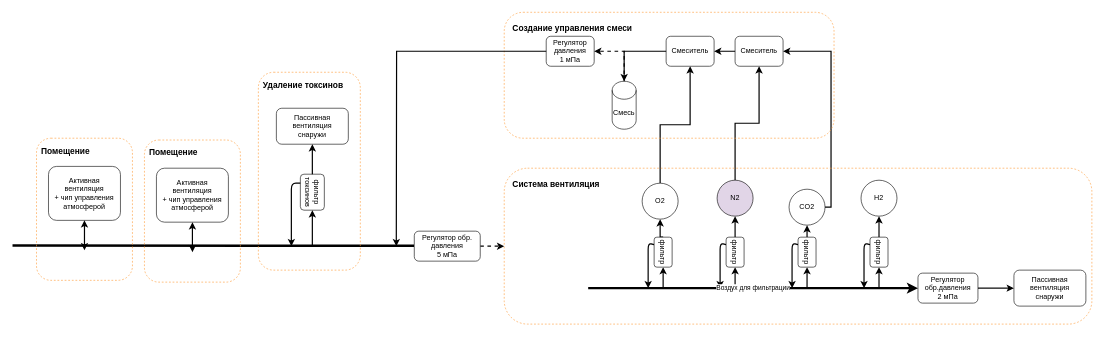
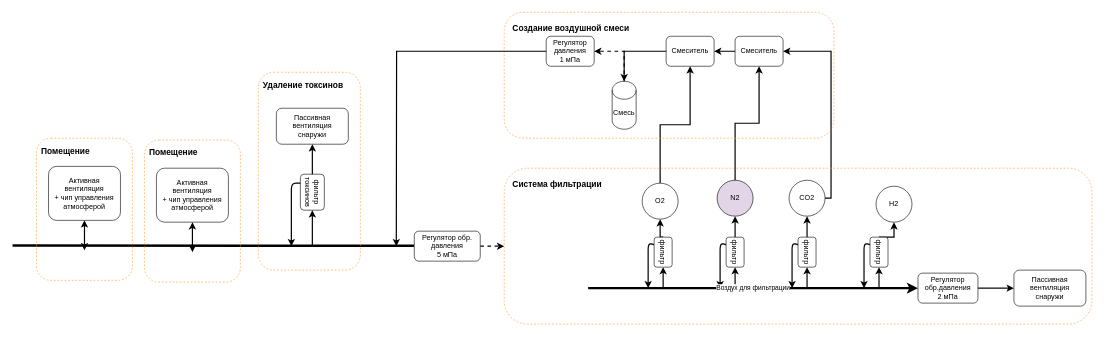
  <mxCell id="0" />
  <mxCell id="1" parent="0" />
  <mxCell id="2" style="edgeStyle=orthogonalEdgeStyle;rounded=0;orthogonalLoop=1;jettySize=auto;html=1;entryX=0.5;entryY=1;entryDx=0;entryDy=0;strokeWidth=2;" edge="1" parent="1" source="10" target="35"><mxGeometry relative="1" as="geometry" /></mxCell>
  <mxCell id="3" style="edgeStyle=orthogonalEdgeStyle;rounded=0;orthogonalLoop=1;jettySize=auto;html=1;entryX=0.5;entryY=1;entryDx=0;entryDy=0;strokeWidth=2;" edge="1" parent="1" source="15" target="34"><mxGeometry relative="1" as="geometry" /></mxCell>
  <mxCell id="4" style="edgeStyle=orthogonalEdgeStyle;rounded=0;orthogonalLoop=1;jettySize=auto;html=1;entryX=1;entryY=0.5;entryDx=0;entryDy=0;strokeWidth=2;" edge="1" parent="1" source="20" target="34"><mxGeometry relative="1" as="geometry"><Array as="points"><mxPoint x="1385" y="85" /></Array></mxGeometry></mxCell>
  <mxCell id="5" value="" style="endArrow=none;html=1;strokeWidth=4;fontSize=14;" edge="1" parent="1"><mxGeometry width="50" height="50" relative="1" as="geometry"><mxPoint x="689.54" y="409.425" as="sourcePoint" /><mxPoint x="20" y="409" as="targetPoint" /></mxGeometry></mxCell>
  <mxCell id="6" value="" style="group" vertex="1" connectable="0" parent="1"><mxGeometry x="840" y="280" width="980" height="260" as="geometry" /></mxCell>
- <mxCell id="7" value="Система вентиляция" style="rounded=1;whiteSpace=wrap;html=1;fillColor=none;dashed=1;strokeColor=#FF9933;glass=0;shadow=0;align=left;verticalAlign=top;fontSize=14;fontStyle=1;spacing=14;" vertex="1" parent="6"><mxGeometry width="980" height="260" as="geometry" /></mxCell>
+ <mxCell id="7" value="Система фильтрации" style="rounded=1;whiteSpace=wrap;html=1;fillColor=none;dashed=1;strokeColor=#FF9933;glass=0;shadow=0;align=left;verticalAlign=top;fontSize=14;fontStyle=1;spacing=14;" vertex="1" parent="6"><mxGeometry width="980" height="260" as="geometry" /></mxCell>
  <mxCell id="8" value="" style="endArrow=classic;html=1;entryX=1;entryY=0.5;entryDx=0;entryDy=0;strokeWidth=2;" edge="1" parent="6" target="12"><mxGeometry width="50" height="50" relative="1" as="geometry"><mxPoint x="265" y="200" as="sourcePoint" /><mxPoint x="260" y="150" as="targetPoint" /></mxGeometry></mxCell>
  <mxCell id="9" value="" style="endArrow=classic;html=1;exitX=0.25;exitY=1;exitDx=0;exitDy=0;strokeWidth=2;" edge="1" parent="6" source="12"><mxGeometry width="50" height="50" relative="1" as="geometry"><mxPoint x="240" y="130" as="sourcePoint" /><mxPoint x="240" y="200" as="targetPoint" /><Array as="points"><mxPoint x="240" y="125" /></Array></mxGeometry></mxCell>
  <mxCell id="10" value="О2" style="ellipse;whiteSpace=wrap;html=1;aspect=fixed;" vertex="1" parent="6"><mxGeometry x="230" y="25" width="60" height="60" as="geometry" /></mxCell>
  <mxCell id="11" style="edgeStyle=orthogonalEdgeStyle;rounded=0;orthogonalLoop=1;jettySize=auto;html=1;exitX=0;exitY=0.5;exitDx=0;exitDy=0;entryX=0.5;entryY=1;entryDx=0;entryDy=0;strokeWidth=2;" edge="1" parent="6" source="12" target="10"><mxGeometry relative="1" as="geometry" /></mxCell>
  <mxCell id="12" value="фильтр" style="rounded=1;whiteSpace=wrap;html=1;rotation=90;" vertex="1" parent="6"><mxGeometry x="240" y="125" width="50" height="30" as="geometry" /></mxCell>
  <mxCell id="13" value="" style="endArrow=classic;html=1;entryX=1;entryY=0.5;entryDx=0;entryDy=0;strokeWidth=2;" edge="1" parent="6" target="17"><mxGeometry width="50" height="50" relative="1" as="geometry"><mxPoint x="385" y="200" as="sourcePoint" /><mxPoint x="380" y="150" as="targetPoint" /></mxGeometry></mxCell>
  <mxCell id="14" value="" style="endArrow=classic;html=1;exitX=0.25;exitY=1;exitDx=0;exitDy=0;strokeWidth=2;" edge="1" parent="6" source="17"><mxGeometry width="50" height="50" relative="1" as="geometry"><mxPoint x="360" y="130" as="sourcePoint" /><mxPoint x="360" y="200" as="targetPoint" /><Array as="points"><mxPoint x="360" y="125" /></Array></mxGeometry></mxCell>
  <mxCell id="15" value="N2" style="ellipse;whiteSpace=wrap;html=1;aspect=fixed;fillColor=#e1d5e7;" vertex="1" parent="6"><mxGeometry x="355" y="20" width="60" height="60" as="geometry" /></mxCell>
  <mxCell id="16" style="edgeStyle=orthogonalEdgeStyle;rounded=0;orthogonalLoop=1;jettySize=auto;html=1;exitX=0;exitY=0.5;exitDx=0;exitDy=0;entryX=0.5;entryY=1;entryDx=0;entryDy=0;strokeWidth=2;" edge="1" parent="6" source="17" target="15"><mxGeometry relative="1" as="geometry" /></mxCell>
  <mxCell id="17" value="фильтр" style="rounded=1;whiteSpace=wrap;html=1;rotation=90;" vertex="1" parent="6"><mxGeometry x="360" y="125" width="50" height="30" as="geometry" /></mxCell>
  <mxCell id="18" value="" style="endArrow=classic;html=1;entryX=1;entryY=0.5;entryDx=0;entryDy=0;strokeWidth=2;" edge="1" parent="6" target="22"><mxGeometry width="50" height="50" relative="1" as="geometry"><mxPoint x="505" y="200" as="sourcePoint" /><mxPoint x="500" y="150" as="targetPoint" /></mxGeometry></mxCell>
  <mxCell id="19" value="" style="endArrow=classic;html=1;exitX=0.25;exitY=1;exitDx=0;exitDy=0;strokeWidth=2;" edge="1" parent="6" source="22"><mxGeometry width="50" height="50" relative="1" as="geometry"><mxPoint x="480" y="130" as="sourcePoint" /><mxPoint x="480" y="200" as="targetPoint" /><Array as="points"><mxPoint x="480" y="125" /></Array></mxGeometry></mxCell>
- <mxCell id="20" value="CO2" style="ellipse;whiteSpace=wrap;html=1;aspect=fixed;" vertex="1" parent="6"><mxGeometry x="475" y="35" width="60" height="60" as="geometry" /></mxCell>
+ <mxCell id="20" value="CO2" style="ellipse;whiteSpace=wrap;html=1;aspect=fixed;" vertex="1" parent="6"><mxGeometry x="475" y="20" width="60" height="60" as="geometry" /></mxCell>
  <mxCell id="21" style="edgeStyle=orthogonalEdgeStyle;rounded=0;orthogonalLoop=1;jettySize=auto;html=1;exitX=0;exitY=0.5;exitDx=0;exitDy=0;entryX=0.5;entryY=1;entryDx=0;entryDy=0;strokeWidth=2;" edge="1" parent="6" source="22" target="20"><mxGeometry relative="1" as="geometry" /></mxCell>
  <mxCell id="22" value="фильтр" style="rounded=1;whiteSpace=wrap;html=1;rotation=90;" vertex="1" parent="6"><mxGeometry x="480" y="125" width="50" height="30" as="geometry" /></mxCell>
  <mxCell id="23" value="" style="endArrow=classic;html=1;entryX=1;entryY=0.5;entryDx=0;entryDy=0;strokeWidth=2;" edge="1" parent="6" target="27"><mxGeometry width="50" height="50" relative="1" as="geometry"><mxPoint x="625" y="200" as="sourcePoint" /><mxPoint x="620" y="150" as="targetPoint" /></mxGeometry></mxCell>
  <mxCell id="24" value="" style="endArrow=classic;html=1;exitX=0.25;exitY=1;exitDx=0;exitDy=0;strokeWidth=2;" edge="1" parent="6" source="27"><mxGeometry width="50" height="50" relative="1" as="geometry"><mxPoint x="600" y="130" as="sourcePoint" /><mxPoint x="600" y="200" as="targetPoint" /><Array as="points"><mxPoint x="600" y="125" /></Array></mxGeometry></mxCell>
- <mxCell id="25" value="H2" style="ellipse;whiteSpace=wrap;html=1;aspect=fixed;" vertex="1" parent="6"><mxGeometry x="595" y="20" width="60" height="60" as="geometry" /></mxCell>
+ <mxCell id="25" value="H2" style="ellipse;whiteSpace=wrap;html=1;aspect=fixed;" vertex="1" parent="6"><mxGeometry x="620" y="30" width="60" height="60" as="geometry" /></mxCell>
  <mxCell id="26" style="edgeStyle=orthogonalEdgeStyle;rounded=0;orthogonalLoop=1;jettySize=auto;html=1;exitX=0;exitY=0.5;exitDx=0;exitDy=0;entryX=0.5;entryY=1;entryDx=0;entryDy=0;strokeWidth=2;" edge="1" parent="6" source="27" target="25"><mxGeometry relative="1" as="geometry" /></mxCell>
  <mxCell id="27" value="фильтр" style="rounded=1;whiteSpace=wrap;html=1;rotation=90;" vertex="1" parent="6"><mxGeometry x="600" y="125" width="50" height="30" as="geometry" /></mxCell>
  <mxCell id="28" value="Воздух для фильтрации" style="endArrow=classic;html=1;entryX=0;entryY=0.5;entryDx=0;entryDy=0;strokeWidth=4;" edge="1" parent="6"><mxGeometry width="50" height="50" relative="1" as="geometry"><mxPoint x="140" y="200" as="sourcePoint" /><mxPoint x="690" y="200" as="targetPoint" /></mxGeometry></mxCell>
  <mxCell id="29" style="edgeStyle=orthogonalEdgeStyle;rounded=0;orthogonalLoop=1;jettySize=auto;html=1;entryX=0;entryY=0.5;entryDx=0;entryDy=0;strokeWidth=2;fontSize=14;exitX=1;exitY=0.5;exitDx=0;exitDy=0;" edge="1" parent="6" source="31" target="30"><mxGeometry relative="1" as="geometry"><mxPoint x="820" y="200" as="sourcePoint" /></mxGeometry></mxCell>
  <mxCell id="30" value="Пассивная вентиляция&lt;br&gt;снаружи" style="whiteSpace=wrap;html=1;rounded=1;" vertex="1" parent="6"><mxGeometry x="850" y="170" width="120" height="60" as="geometry" /></mxCell>
  <mxCell id="31" value="Регулятор обр.давления&lt;br&gt;2 мПа" style="rounded=1;whiteSpace=wrap;html=1;" vertex="1" parent="6"><mxGeometry x="690" y="175" width="100" height="50" as="geometry" /></mxCell>
  <mxCell id="32" value="" style="group" vertex="1" connectable="0" parent="1"><mxGeometry x="880" y="20" width="550" height="210" as="geometry" /></mxCell>
- <mxCell id="33" value="Создание управления смеси" style="rounded=1;whiteSpace=wrap;html=1;fillColor=none;dashed=1;strokeColor=#FF9933;glass=0;shadow=0;align=left;verticalAlign=top;fontSize=14;fontStyle=1;spacing=14;" vertex="1" parent="32"><mxGeometry x="-40" width="550" height="210" as="geometry" /></mxCell>
+ <mxCell id="33" value="Создание воздушной смеси" style="rounded=1;whiteSpace=wrap;html=1;fillColor=none;dashed=1;strokeColor=#FF9933;glass=0;shadow=0;align=left;verticalAlign=top;fontSize=14;fontStyle=1;spacing=14;" vertex="1" parent="32"><mxGeometry x="-40" width="550" height="210" as="geometry" /></mxCell>
  <mxCell id="34" value="Смеситель" style="rounded=1;whiteSpace=wrap;html=1;" vertex="1" parent="32"><mxGeometry x="345" y="40" width="80" height="50" as="geometry" /></mxCell>
  <mxCell id="35" value="Смеситель" style="rounded=1;whiteSpace=wrap;html=1;" vertex="1" parent="32"><mxGeometry x="230" y="40" width="80" height="50" as="geometry" /></mxCell>
  <mxCell id="36" style="edgeStyle=orthogonalEdgeStyle;rounded=0;orthogonalLoop=1;jettySize=auto;html=1;entryX=1;entryY=0.5;entryDx=0;entryDy=0;strokeWidth=2;" edge="1" parent="32" source="34" target="35"><mxGeometry relative="1" as="geometry" /></mxCell>
  <mxCell id="37" value="Смесь" style="shape=cylinder3;whiteSpace=wrap;html=1;boundedLbl=1;backgroundOutline=1;size=15;" vertex="1" parent="32"><mxGeometry x="140" y="115" width="40" height="80" as="geometry" /></mxCell>
  <mxCell id="38" style="edgeStyle=orthogonalEdgeStyle;rounded=0;orthogonalLoop=1;jettySize=auto;html=1;exitX=0;exitY=0.5;exitDx=0;exitDy=0;strokeWidth=2;entryX=0.5;entryY=0;entryDx=0;entryDy=0;entryPerimeter=0;" edge="1" parent="32" source="35" target="37"><mxGeometry relative="1" as="geometry"><mxPoint x="130" y="65" as="targetPoint" /></mxGeometry></mxCell>
  <mxCell id="39" value="Регулятор давления&lt;br&gt;1 мПа" style="rounded=1;whiteSpace=wrap;html=1;" vertex="1" parent="32"><mxGeometry x="30" y="40" width="80" height="50" as="geometry" /></mxCell>
  <mxCell id="40" style="edgeStyle=orthogonalEdgeStyle;rounded=0;orthogonalLoop=1;jettySize=auto;html=1;strokeWidth=2;entryX=1;entryY=0.5;entryDx=0;entryDy=0;dashed=1;" edge="1" parent="32" source="37" target="39"><mxGeometry relative="1" as="geometry"><mxPoint x="100" y="70" as="targetPoint" /><Array as="points"><mxPoint x="160" y="65" /></Array></mxGeometry></mxCell>
  <mxCell id="41" style="edgeStyle=orthogonalEdgeStyle;rounded=0;orthogonalLoop=1;jettySize=auto;html=1;strokeWidth=2;fontSize=14;exitX=1;exitY=0.5;exitDx=0;exitDy=0;dashed=1;" edge="1" parent="1" source="58" target="7"><mxGeometry relative="1" as="geometry"><mxPoint x="820" y="410" as="sourcePoint" /></mxGeometry></mxCell>
  <mxCell id="42" style="edgeStyle=orthogonalEdgeStyle;rounded=0;orthogonalLoop=1;jettySize=auto;html=1;strokeWidth=2;fontSize=14;" edge="1" parent="1" source="39"><mxGeometry relative="1" as="geometry"><mxPoint x="660" y="410" as="targetPoint" /></mxGeometry></mxCell>
  <mxCell id="43" value="" style="group" vertex="1" connectable="0" parent="1"><mxGeometry x="430" y="120" width="170" height="330" as="geometry" /></mxCell>
  <mxCell id="44" value="фильтр токсинов" style="rounded=1;whiteSpace=wrap;html=1;rotation=90;" vertex="1" parent="43"><mxGeometry x="60" y="180" width="60" height="40" as="geometry" /></mxCell>
  <mxCell id="45" value="" style="endArrow=classic;html=1;strokeWidth=2;fontSize=14;entryX=1;entryY=0.5;entryDx=0;entryDy=0;" edge="1" parent="43" target="44"><mxGeometry width="50" height="50" relative="1" as="geometry"><mxPoint x="90" y="290" as="sourcePoint" /><mxPoint x="85" y="330" as="targetPoint" /></mxGeometry></mxCell>
  <mxCell id="46" value="" style="endArrow=classic;html=1;strokeWidth=2;fontSize=14;exitX=0.25;exitY=1;exitDx=0;exitDy=0;" edge="1" parent="43" source="44"><mxGeometry width="50" height="50" relative="1" as="geometry"><mxPoint x="-35" y="240" as="sourcePoint" /><mxPoint x="55" y="290" as="targetPoint" /><Array as="points"><mxPoint x="55" y="185" /></Array></mxGeometry></mxCell>
  <mxCell id="47" value="Пассивная вентиляция&lt;br&gt;снаружи" style="whiteSpace=wrap;html=1;rounded=1;" vertex="1" parent="43"><mxGeometry x="30" y="60" width="120" height="60" as="geometry" /></mxCell>
  <mxCell id="48" value="" style="edgeStyle=orthogonalEdgeStyle;rounded=0;orthogonalLoop=1;jettySize=auto;html=1;strokeWidth=2;fontSize=14;" edge="1" parent="43" source="44" target="47"><mxGeometry relative="1" as="geometry" /></mxCell>
  <mxCell id="49" value="Удаление токсинов" style="rounded=1;whiteSpace=wrap;html=1;shadow=0;glass=0;fillColor=none;fontSize=14;align=left;dashed=1;strokeColor=#FF9933;verticalAlign=top;spacing=8;fontStyle=1" vertex="1" parent="43"><mxGeometry width="170" height="330" as="geometry" /></mxCell>
  <mxCell id="50" value="" style="group" vertex="1" connectable="0" parent="1"><mxGeometry x="240" y="233" width="160" height="237" as="geometry" /></mxCell>
  <mxCell id="51" value="Помещение" style="rounded=1;whiteSpace=wrap;html=1;shadow=0;glass=0;fillColor=none;fontSize=14;align=left;dashed=1;strokeColor=#FF9933;verticalAlign=top;spacing=8;fontStyle=1" vertex="1" parent="50"><mxGeometry width="160" height="237" as="geometry" /></mxCell>
  <mxCell id="52" value="Активная вентиляция&lt;br&gt;+ чип управления атмосферой" style="rounded=1;whiteSpace=wrap;html=1;" vertex="1" parent="50"><mxGeometry x="20" y="47" width="120" height="90" as="geometry" /></mxCell>
  <mxCell id="53" value="" style="endArrow=classic;startArrow=classic;html=1;strokeWidth=2;fontSize=14;entryX=0.5;entryY=1;entryDx=0;entryDy=0;" edge="1" parent="50" target="52"><mxGeometry width="50" height="50" relative="1" as="geometry"><mxPoint x="80" y="187" as="sourcePoint" /><mxPoint x="-45" y="207" as="targetPoint" /></mxGeometry></mxCell>
  <mxCell id="54" value="" style="group" vertex="1" connectable="0" parent="1"><mxGeometry x="60" y="230" width="160" height="237" as="geometry" /></mxCell>
  <mxCell id="55" value="Помещение" style="rounded=1;whiteSpace=wrap;html=1;shadow=0;glass=0;fillColor=none;fontSize=14;align=left;dashed=1;strokeColor=#FF9933;verticalAlign=top;spacing=8;fontStyle=1" vertex="1" parent="54"><mxGeometry width="160" height="237" as="geometry" /></mxCell>
  <mxCell id="56" value="Активная вентиляция&lt;br&gt;+ чип управления атмосферой" style="rounded=1;whiteSpace=wrap;html=1;" vertex="1" parent="54"><mxGeometry x="20" y="47" width="120" height="90" as="geometry" /></mxCell>
  <mxCell id="57" value="" style="endArrow=classic;startArrow=classic;html=1;strokeWidth=2;fontSize=14;entryX=0.5;entryY=1;entryDx=0;entryDy=0;" edge="1" parent="54" target="56"><mxGeometry width="50" height="50" relative="1" as="geometry"><mxPoint x="80" y="187" as="sourcePoint" /><mxPoint x="-45" y="207" as="targetPoint" /></mxGeometry></mxCell>
  <mxCell id="58" value="Регулятор обр. давления&lt;br&gt;5 мПа" style="rounded=1;whiteSpace=wrap;html=1;" vertex="1" parent="1"><mxGeometry x="690" y="385" width="110" height="50" as="geometry" /></mxCell>
